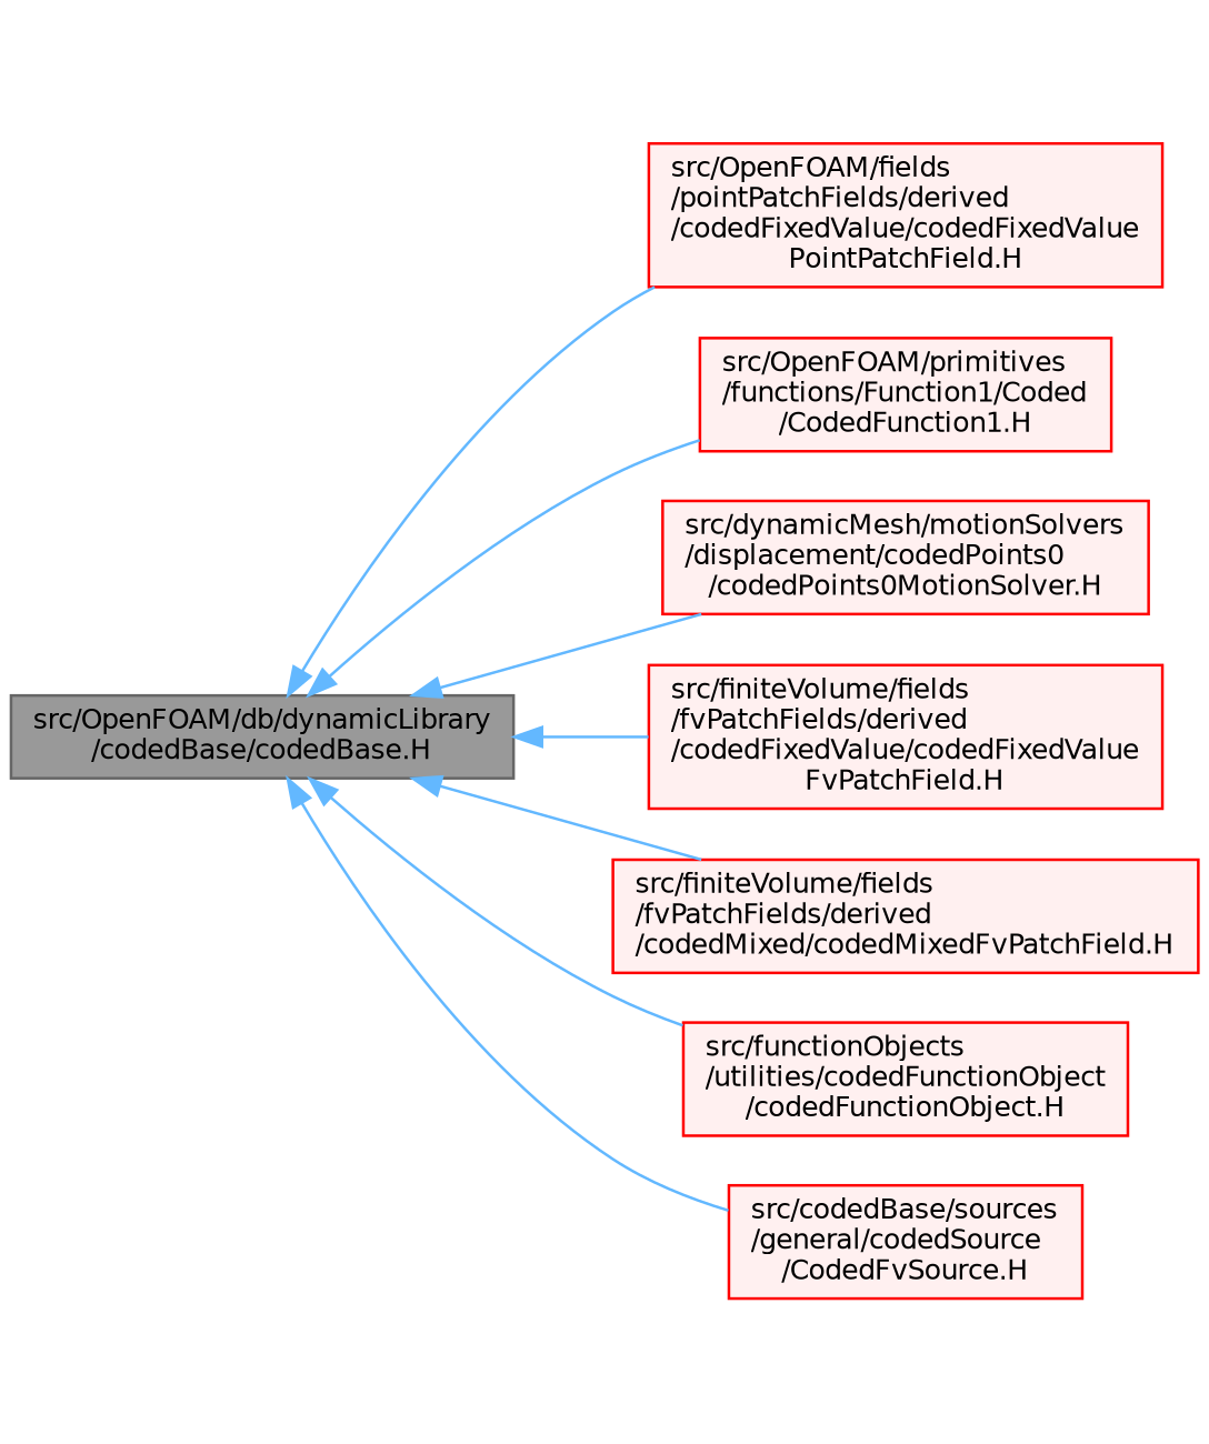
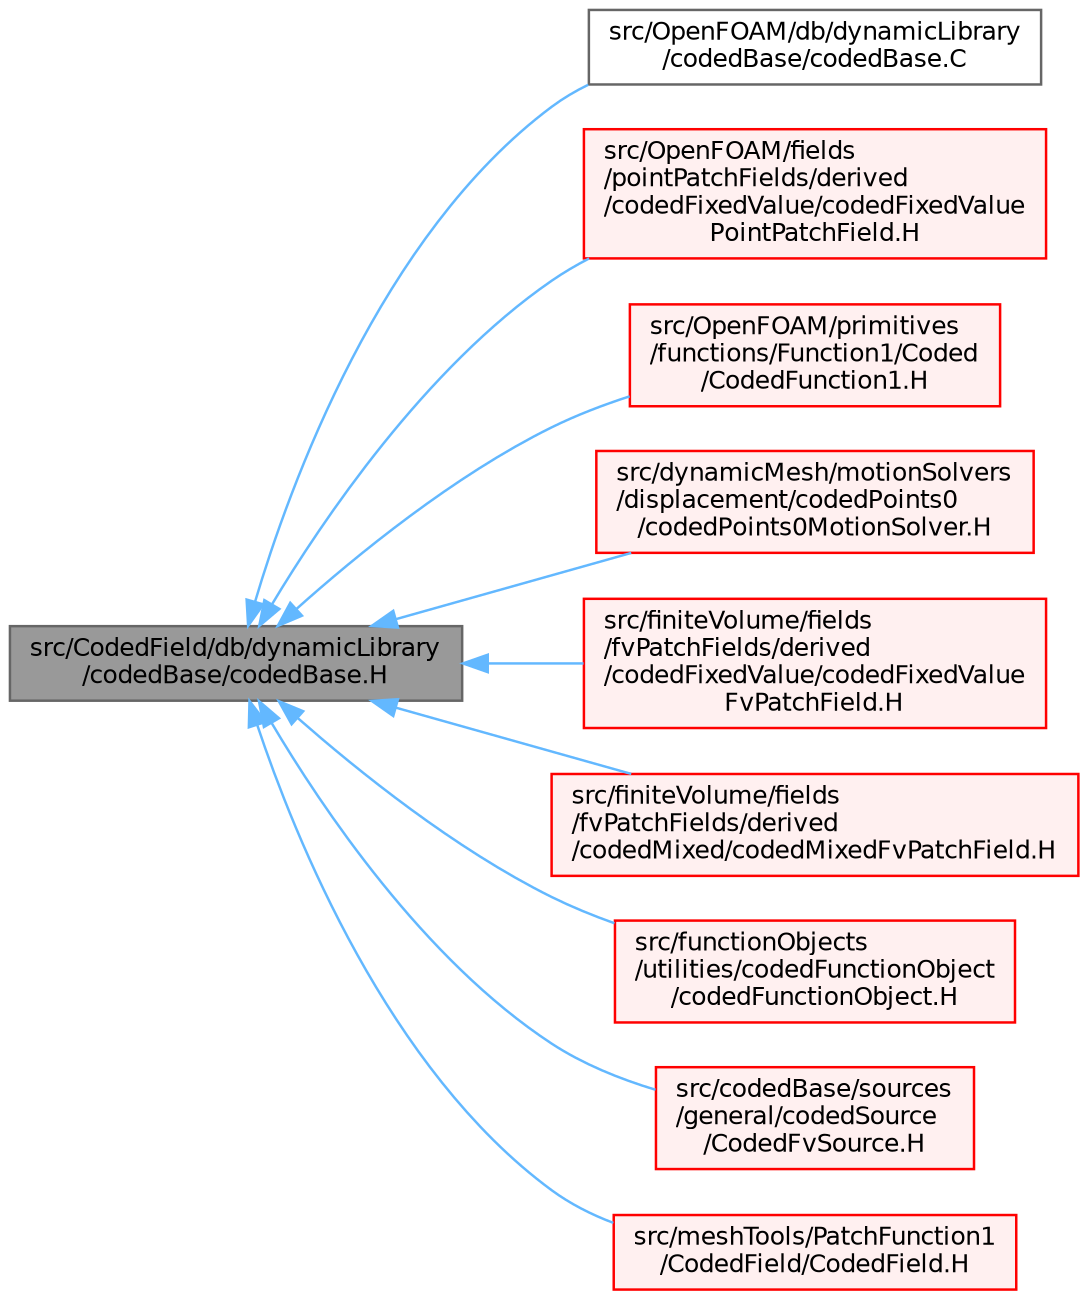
  digraph {
    rankdir=LR
    node [color=red fillcolor="#FFF0F0" fontname=Helvetica fontsize=10 shape=box style=filled]
    edge [color=steelblue1 dir=back fontname=Helvetica fontsize=10 labelfontname=Helvetica labelfontsize=10 style=solid]
-   n1 [color=gray40 fillcolor=grey60 fontcolor=black height=0.2 label="src/OpenFOAM/db/dynamicLibrary\l/codedBase/codedBase.H" width=0.4]
+   n1 [color=gray40 fillcolor=grey60 fontcolor=black height=0.2 label="src/CodedField/db/dynamicLibrary\l/codedBase/codedBase.H" width=0.4]
+   n2 [color=grey40 fillcolor=white height=0.2 label="src/OpenFOAM/db/dynamicLibrary\l/codedBase/codedBase.C" width=0.4]
    n3 [height=0.2 label="src/OpenFOAM/fields\l/pointPatchFields/derived\l/codedFixedValue/codedFixedValue\lPointPatchField.H" width=0.4]
    n4 [height=0.2 label="src/OpenFOAM/primitives\l/functions/Function1/Coded\l/CodedFunction1.H" width=0.4]
    n5 [height=0.2 label="src/dynamicMesh/motionSolvers\l/displacement/codedPoints0\l/codedPoints0MotionSolver.H" width=0.4]
    n6 [height=0.2 label="src/finiteVolume/fields\l/fvPatchFields/derived\l/codedFixedValue/codedFixedValue\lFvPatchField.H" width=0.4]
    n7 [height=0.2 label="src/finiteVolume/fields\l/fvPatchFields/derived\l/codedMixed/codedMixedFvPatchField.H" width=0.4]
    n8 [height=0.2 label="src/functionObjects\l/utilities/codedFunctionObject\l/codedFunctionObject.H" width=0.4]
    n9 [height=0.2 label="src/codedBase/sources\l/general/codedSource\l/CodedFvSource.H" width=0.4]
+   n10 [height=0.2 label="src/meshTools/PatchFunction1\l/CodedField/CodedField.H" width=0.4]
+   n1 -> n2
    n1 -> n3
    n1 -> n4
    n1 -> n5
    n1 -> n6
    n1 -> n7
    n1 -> n8
    n1 -> n9
+   n1 -> n10
  }
